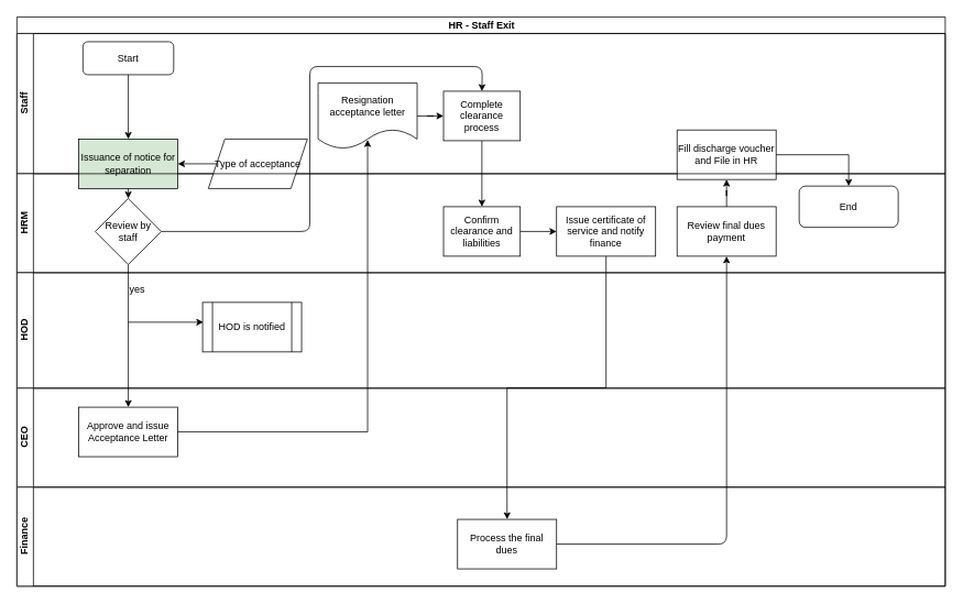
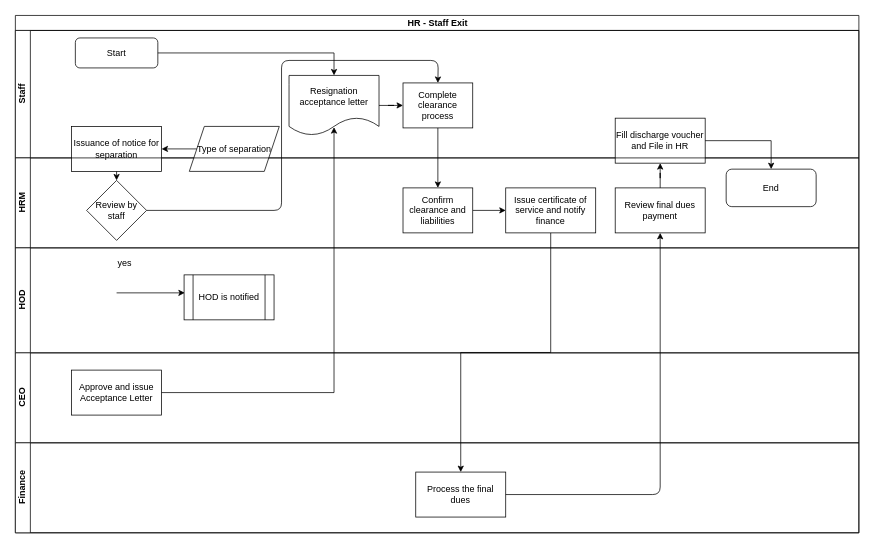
  <mxCell id="0" />
  <mxCell id="1" parent="0" />
  <mxCell id="2" value="HR - Staff Exit" style="swimlane;html=1;childLayout=stackLayout;resizeParent=1;resizeParentMax=0;horizontal=1;startSize=20;horizontalStack=0;" vertex="1" parent="1"><mxGeometry x="20" y="20" width="1125" height="690" as="geometry" /></mxCell>
  <mxCell id="3" value="Staff" style="swimlane;html=1;startSize=20;horizontal=0;" vertex="1" parent="2"><mxGeometry y="20" width="1125" height="170" as="geometry" /></mxCell>
  <mxCell id="4" value="Start" style="rounded=1;whiteSpace=wrap;html=1;" vertex="1" parent="3"><mxGeometry x="80" y="10" width="110" height="40" as="geometry" /></mxCell>
  <mxCell id="5" value="Resignation acceptance letter" style="shape=document;whiteSpace=wrap;html=1;boundedLbl=1;" vertex="1" parent="3"><mxGeometry x="365" y="60" width="120" height="80" as="geometry" /></mxCell>
- <mxCell id="6" value="Issuance of notice for separation" style="rounded=0;whiteSpace=wrap;html=1;fillColor=#d5e8d4;" vertex="1" parent="3"><mxGeometry x="75" y="128" width="120" height="60" as="geometry" /></mxCell>
- <mxCell id="7" value="" style="edgeStyle=orthogonalEdgeStyle;rounded=0;orthogonalLoop=1;jettySize=auto;html=1;entryX=0.5;entryY=0;entryDx=0;entryDy=0;" edge="1" parent="3" source="4" target="6"><mxGeometry relative="1" as="geometry"><mxPoint x="135" y="130" as="targetPoint" /></mxGeometry></mxCell>
- <mxCell id="8" value="Type of acceptance" style="shape=parallelogram;perimeter=parallelogramPerimeter;whiteSpace=wrap;html=1;fixedSize=1;" vertex="1" parent="3"><mxGeometry x="232" y="128" width="120" height="60" as="geometry" /></mxCell>
+ <mxCell id="6" value="Issuance of notice for separation" style="rounded=0;whiteSpace=wrap;html=1;" vertex="1" parent="3"><mxGeometry x="75" y="128" width="120" height="60" as="geometry" /></mxCell>
+ <mxCell id="7" value="" style="edgeStyle=orthogonalEdgeStyle;rounded=0;orthogonalLoop=1;jettySize=auto;html=1;" edge="1" parent="3" source="4" target="5"><mxGeometry relative="1" as="geometry"><mxPoint x="135" y="130" as="targetPoint" /></mxGeometry></mxCell>
+ <mxCell id="8" value="Type of separation" style="shape=parallelogram;perimeter=parallelogramPerimeter;whiteSpace=wrap;html=1;fixedSize=1;" vertex="1" parent="3"><mxGeometry x="232" y="128" width="120" height="60" as="geometry" /></mxCell>
  <mxCell id="9" value="" style="endArrow=classic;html=1;entryX=1;entryY=0.5;entryDx=0;entryDy=0;exitX=0;exitY=0.5;exitDx=0;exitDy=0;" edge="1" parent="3" source="8" target="6"><mxGeometry width="50" height="50" relative="1" as="geometry"><mxPoint x="290" y="159" as="sourcePoint" /><mxPoint x="190" y="159" as="targetPoint" /></mxGeometry></mxCell>
  <mxCell id="10" value="Fill discharge voucher and File in HR" style="whiteSpace=wrap;html=1;rounded=0;" vertex="1" parent="3"><mxGeometry x="800" y="117" width="120" height="60" as="geometry" /></mxCell>
  <mxCell id="11" value="HRM" style="swimlane;html=1;startSize=20;horizontal=0;" vertex="1" parent="2"><mxGeometry y="190" width="1125" height="120" as="geometry" /></mxCell>
  <mxCell id="12" value="Review by staff" style="rhombus;whiteSpace=wrap;html=1;rounded=0;" vertex="1" parent="11"><mxGeometry x="95" y="30" width="80" height="80" as="geometry" /></mxCell>
  <mxCell id="13" value="Review final dues payment" style="rounded=0;whiteSpace=wrap;html=1;" vertex="1" parent="11"><mxGeometry x="800" y="40" width="120" height="60" as="geometry" /></mxCell>
  <mxCell id="14" value="End" style="rounded=1;whiteSpace=wrap;html=1;" vertex="1" parent="11"><mxGeometry x="948" y="15" width="120" height="50" as="geometry" /></mxCell>
  <mxCell id="15" value="HOD" style="swimlane;html=1;startSize=20;horizontal=0;" vertex="1" parent="2"><mxGeometry y="310" width="1125" height="140" as="geometry" /></mxCell>
  <mxCell id="16" value="yes" style="text;html=1;strokeColor=none;fillColor=none;align=center;verticalAlign=middle;whiteSpace=wrap;rounded=0;" vertex="1" parent="15"><mxGeometry x="126" y="11" width="40" height="20" as="geometry" /></mxCell>
  <mxCell id="17" value="Process the final dues" style="whiteSpace=wrap;html=1;" vertex="1" parent="15"><mxGeometry x="534" y="299" width="120" height="60" as="geometry" /></mxCell>
  <mxCell id="18" value="Approve and issue Acceptance Letter" style="whiteSpace=wrap;html=1;rounded=0;" vertex="1" parent="15"><mxGeometry x="75" y="163" width="120" height="60" as="geometry" /></mxCell>
  <mxCell id="19" value="CEO" style="swimlane;html=1;startSize=20;horizontal=0;" vertex="1" parent="2"><mxGeometry y="450" width="1125" height="120" as="geometry" /></mxCell>
  <mxCell id="20" value="Finance" style="swimlane;html=1;startSize=20;horizontal=0;" vertex="1" parent="2"><mxGeometry y="570" width="1125" height="120" as="geometry" /></mxCell>
  <mxCell id="21" value="" style="endArrow=classic;html=1;exitX=0.5;exitY=1;exitDx=0;exitDy=0;entryX=0.5;entryY=0;entryDx=0;entryDy=0;" edge="1" parent="2" source="6" target="12"><mxGeometry width="50" height="50" relative="1" as="geometry"><mxPoint x="490" y="260" as="sourcePoint" /><mxPoint x="540" y="210" as="targetPoint" /></mxGeometry></mxCell>
- <mxCell id="22" value="" style="edgeStyle=orthogonalEdgeStyle;rounded=0;orthogonalLoop=1;jettySize=auto;html=1;" edge="1" parent="2" source="12" target="18"><mxGeometry relative="1" as="geometry" /></mxCell>
  <mxCell id="23" value="" style="edgeStyle=orthogonalEdgeStyle;rounded=0;orthogonalLoop=1;jettySize=auto;html=1;entryX=0.5;entryY=0.863;entryDx=0;entryDy=0;entryPerimeter=0;" edge="1" parent="2" source="18" target="5"><mxGeometry relative="1" as="geometry"><mxPoint x="410" y="503" as="targetPoint" /></mxGeometry></mxCell>
  <mxCell id="24" value="" style="endArrow=classic;html=1;exitX=1;exitY=0.5;exitDx=0;exitDy=0;entryX=0.5;entryY=1;entryDx=0;entryDy=0;" edge="1" parent="2" source="17" target="13"><mxGeometry width="50" height="50" relative="1" as="geometry"><mxPoint x="670" y="640" as="sourcePoint" /><mxPoint x="720" y="590" as="targetPoint" /><Array as="points"><mxPoint x="860" y="639" /></Array></mxGeometry></mxCell>
  <mxCell id="25" value="" style="edgeStyle=orthogonalEdgeStyle;rounded=0;orthogonalLoop=1;jettySize=auto;html=1;" edge="1" parent="2" source="13" target="10"><mxGeometry relative="1" as="geometry" /></mxCell>
  <mxCell id="26" value="" style="edgeStyle=orthogonalEdgeStyle;rounded=0;orthogonalLoop=1;jettySize=auto;html=1;entryX=0.5;entryY=0;entryDx=0;entryDy=0;" edge="1" parent="2" source="10" target="14"><mxGeometry relative="1" as="geometry"><mxPoint x="1007" y="228" as="targetPoint" /></mxGeometry></mxCell>
  <mxCell id="27" value="" style="edgeStyle=orthogonalEdgeStyle;rounded=0;orthogonalLoop=1;jettySize=auto;html=1;" edge="1" parent="1" source="28" target="31"><mxGeometry relative="1" as="geometry" /></mxCell>
  <mxCell id="28" value="Complete clearance process" style="whiteSpace=wrap;html=1;" vertex="1" parent="1"><mxGeometry x="537" y="110" width="93" height="60" as="geometry" /></mxCell>
  <mxCell id="29" value="" style="edgeStyle=orthogonalEdgeStyle;rounded=0;orthogonalLoop=1;jettySize=auto;html=1;" edge="1" parent="1" source="5" target="28"><mxGeometry relative="1" as="geometry" /></mxCell>
  <mxCell id="30" value="" style="edgeStyle=orthogonalEdgeStyle;rounded=0;orthogonalLoop=1;jettySize=auto;html=1;" edge="1" parent="1" source="31" target="33"><mxGeometry relative="1" as="geometry" /></mxCell>
  <mxCell id="31" value="Confirm clearance and liabilities" style="whiteSpace=wrap;html=1;" vertex="1" parent="1"><mxGeometry x="537" y="250" width="93" height="60" as="geometry" /></mxCell>
  <mxCell id="32" value="" style="edgeStyle=orthogonalEdgeStyle;rounded=0;orthogonalLoop=1;jettySize=auto;html=1;" edge="1" parent="1" source="33" target="17"><mxGeometry relative="1" as="geometry" /></mxCell>
  <mxCell id="33" value="Issue certificate of service and notify finance" style="whiteSpace=wrap;html=1;" vertex="1" parent="1"><mxGeometry x="674" y="250" width="120" height="60" as="geometry" /></mxCell>
  <mxCell id="34" value="HOD is notified" style="shape=process;whiteSpace=wrap;html=1;backgroundOutline=1;" vertex="1" parent="1"><mxGeometry x="245" y="366" width="120" height="60" as="geometry" /></mxCell>
  <mxCell id="35" value="" style="endArrow=classic;html=1;entryX=0.008;entryY=0.4;entryDx=0;entryDy=0;entryPerimeter=0;" edge="1" parent="1" target="34"><mxGeometry width="50" height="50" relative="1" as="geometry"><mxPoint x="155" y="390" as="sourcePoint" /><mxPoint x="355" y="360" as="targetPoint" /></mxGeometry></mxCell>
  <mxCell id="36" value="" style="endArrow=classic;html=1;exitX=1;exitY=0.5;exitDx=0;exitDy=0;entryX=0.5;entryY=0;entryDx=0;entryDy=0;" edge="1" parent="1" source="12" target="28"><mxGeometry width="50" height="50" relative="1" as="geometry"><mxPoint x="305" y="380" as="sourcePoint" /><mxPoint x="585" y="170" as="targetPoint" /><Array as="points"><mxPoint x="375" y="280" /><mxPoint x="375" y="80" /><mxPoint x="584" y="80" /></Array></mxGeometry></mxCell>
